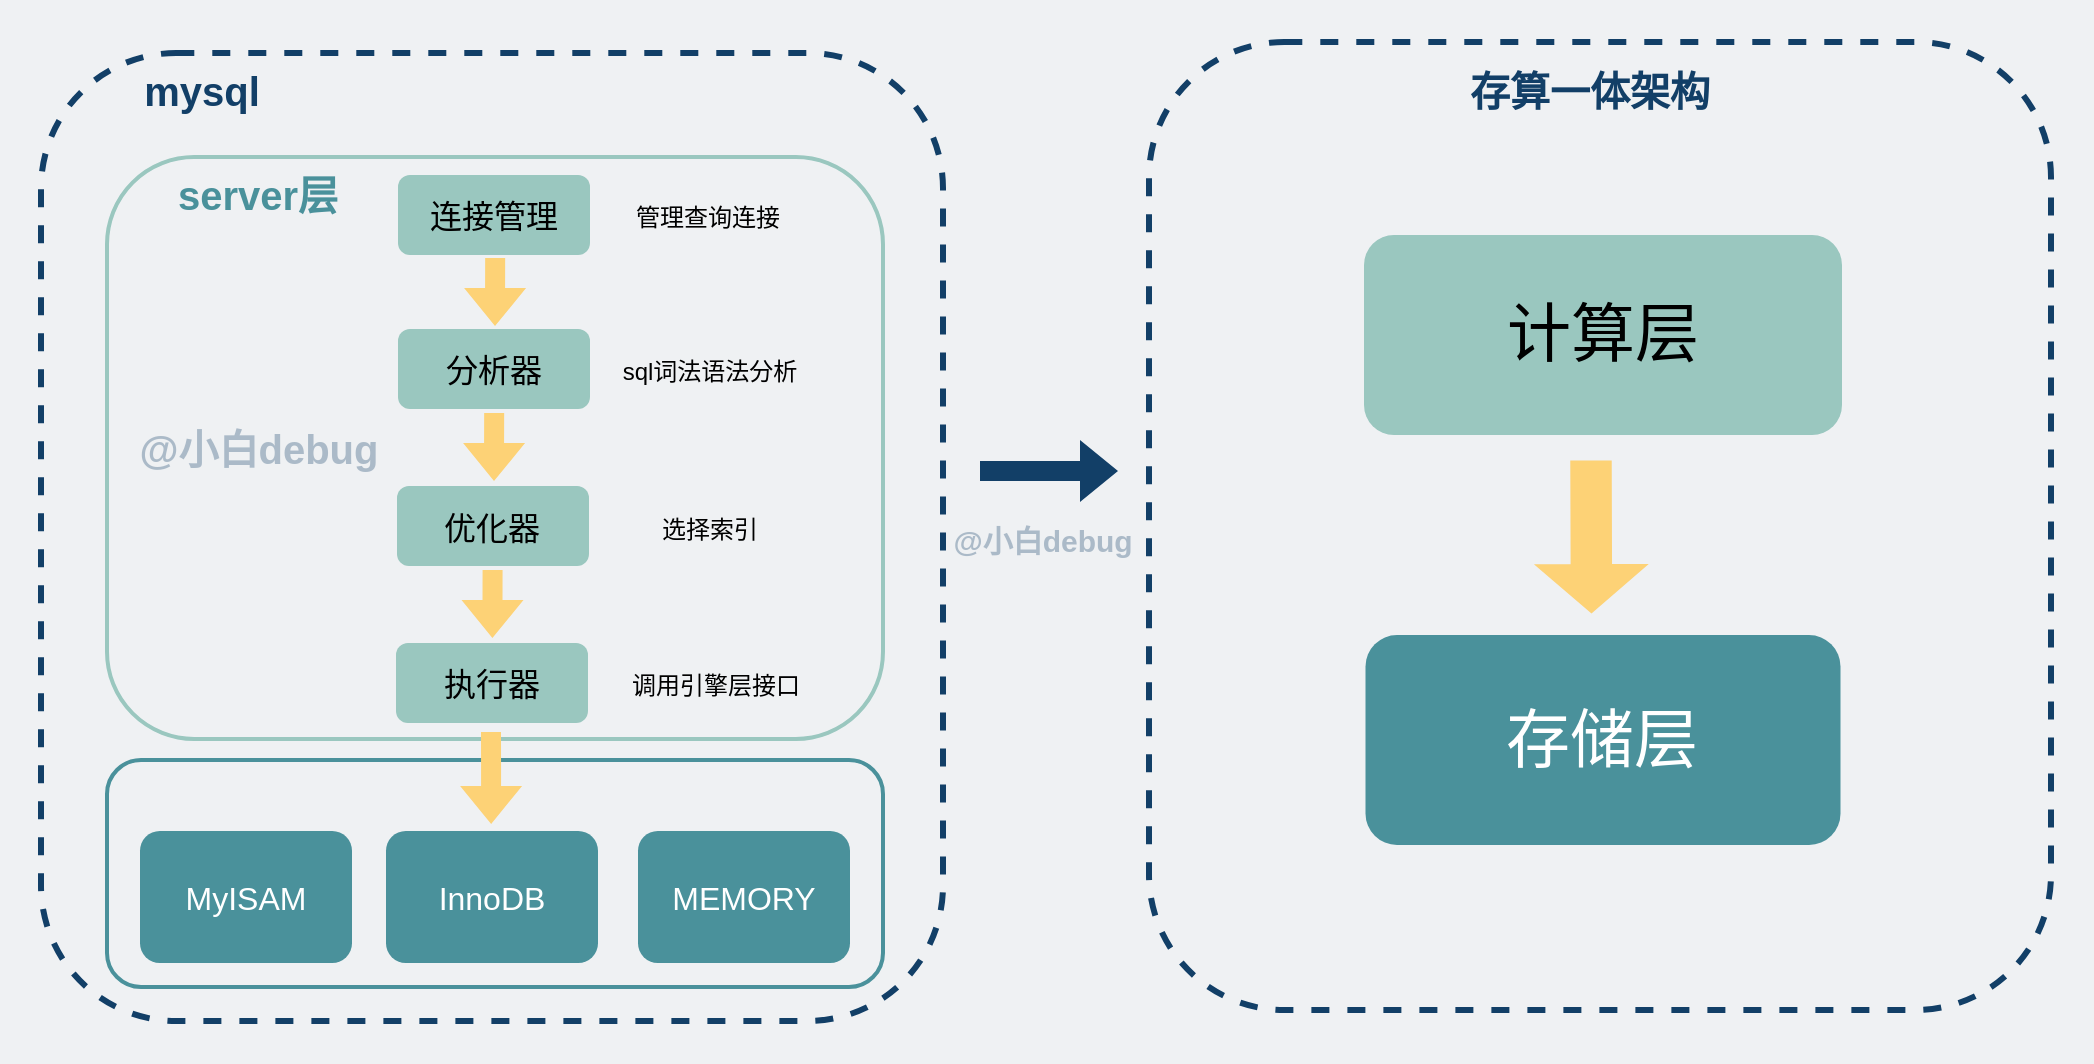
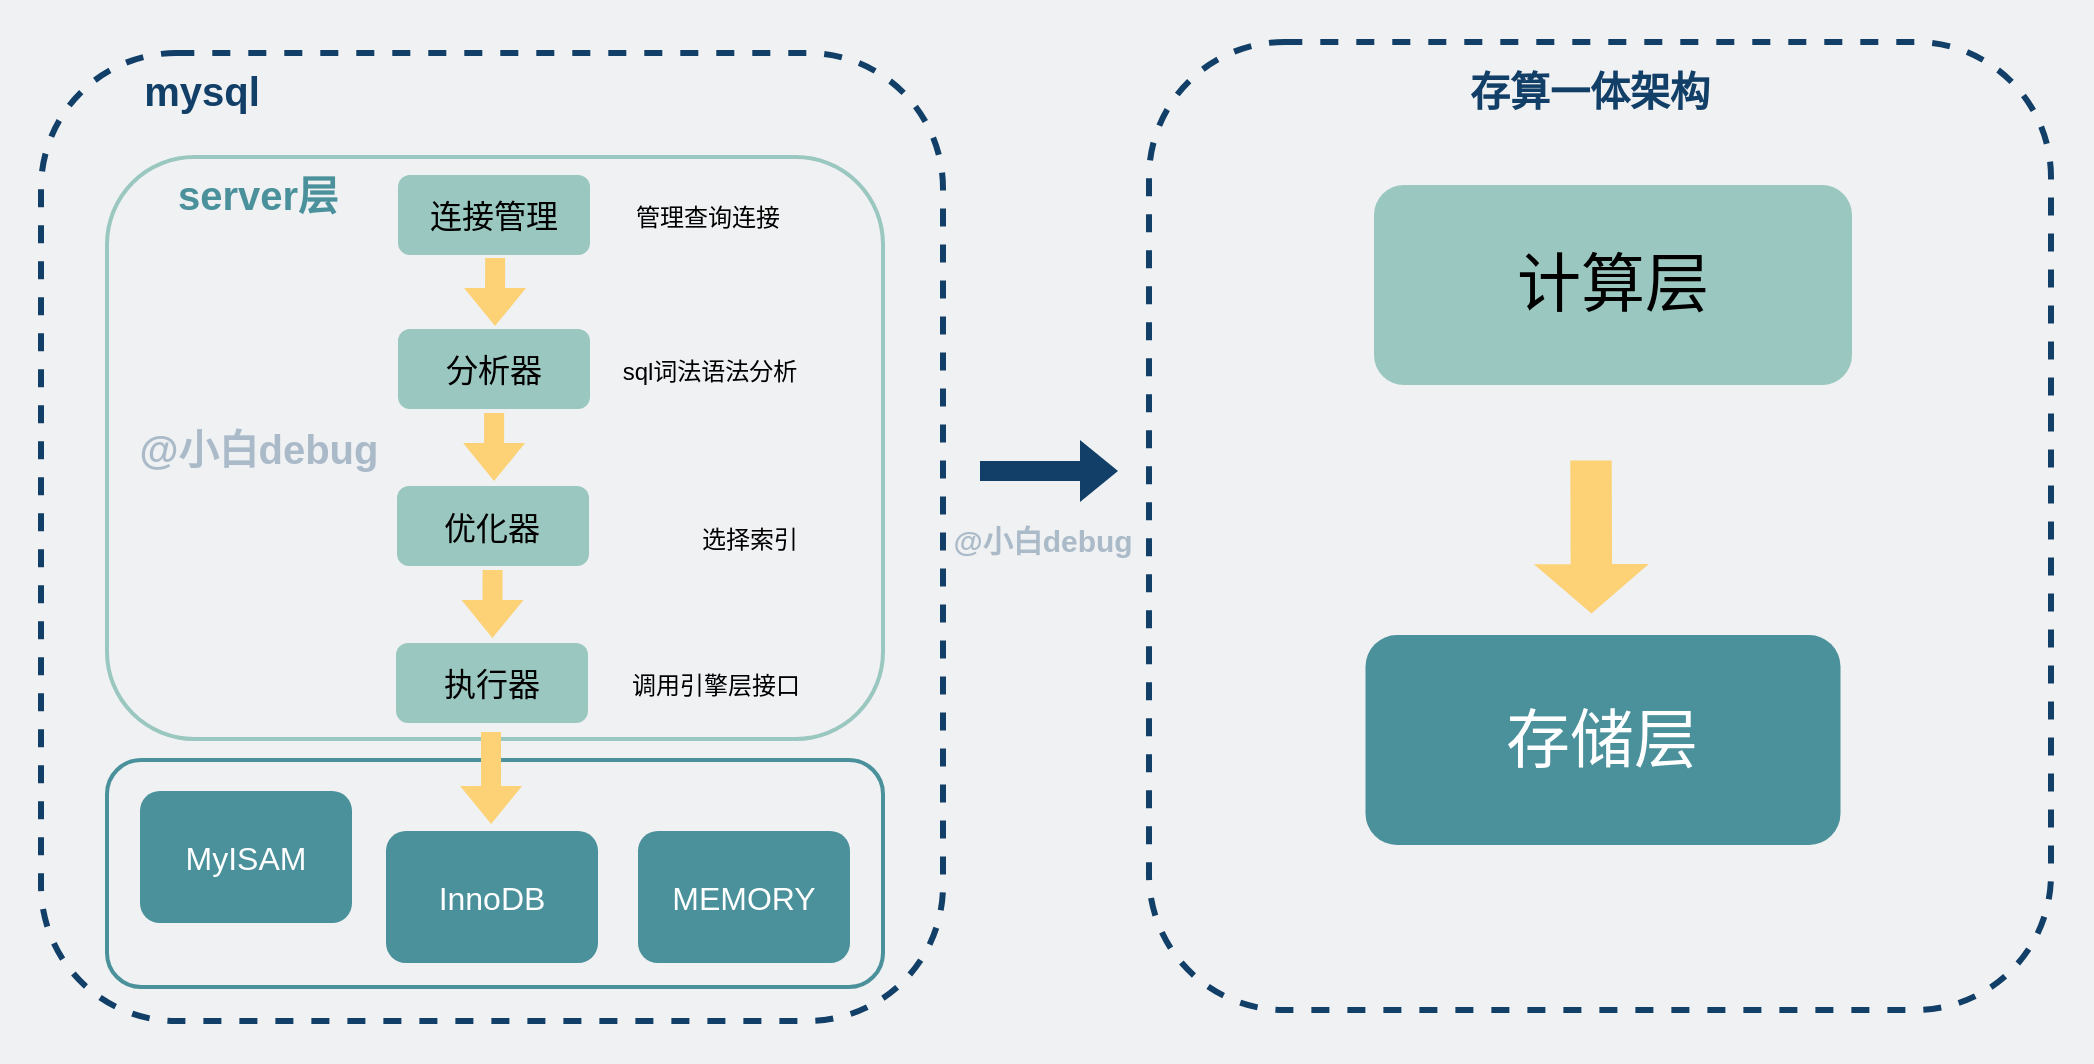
  <mxCell id="0" />
  <mxCell id="1" parent="0" />
  <mxCell id="2" value="" style="rounded=1;whiteSpace=wrap;html=1;fillColor=none;strokeWidth=3;dashed=1;strokeColor=#123f67;" parent="1" vertex="1"><mxGeometry x="20" y="26" width="451" height="484" as="geometry" /></mxCell>
  <mxCell id="3" value="" style="rounded=1;whiteSpace=wrap;html=1;fillColor=none;strokeColor=#9AC7BF;strokeWidth=2;" parent="1" vertex="1"><mxGeometry x="53" y="78" width="388" height="291" as="geometry" /></mxCell>
  <mxCell id="4" value="&lt;font size=&quot;1&quot; color=&quot;#4a919b&quot;&gt;&lt;b style=&quot;font-size: 20px&quot;&gt;server层&lt;/b&gt;&lt;/font&gt;" style="text;html=1;strokeColor=none;fillColor=none;align=center;verticalAlign=middle;whiteSpace=wrap;rounded=0;" parent="1" vertex="1"><mxGeometry x="78" y="81" width="102" height="32" as="geometry" /></mxCell>
  <mxCell id="5" value="&lt;font style=&quot;font-size: 16px&quot; color=&quot;#000000&quot;&gt;连接管理&lt;/font&gt;" style="rounded=1;whiteSpace=wrap;html=1;fontSize=22;fontColor=#FFFFFF;fillColor=#9AC7BF;strokeColor=none;" parent="1" vertex="1"><mxGeometry x="198.5" y="87" width="96" height="40" as="geometry" /></mxCell>
  <mxCell id="6" value="&lt;font color=&quot;#000000&quot;&gt;&lt;span style=&quot;font-size: 16px&quot;&gt;分析器&lt;/span&gt;&lt;/font&gt;" style="rounded=1;whiteSpace=wrap;html=1;fontSize=22;fontColor=#FFFFFF;fillColor=#9AC7BF;strokeColor=none;" parent="1" vertex="1"><mxGeometry x="198.5" y="164" width="96" height="40" as="geometry" /></mxCell>
  <mxCell id="7" value="" style="shape=flexArrow;endArrow=classic;html=1;rounded=0;fontSize=16;fontColor=#000000;fillColor=#FDD276;strokeColor=none;" parent="1" edge="1"><mxGeometry width="50" height="50" relative="1" as="geometry"><mxPoint x="247.08" y="128" as="sourcePoint" /><mxPoint x="247" y="163" as="targetPoint" /></mxGeometry></mxCell>
  <mxCell id="8" value="&lt;font color=&quot;#000000&quot;&gt;&lt;span style=&quot;font-size: 16px&quot;&gt;执行器&lt;/span&gt;&lt;/font&gt;" style="rounded=1;whiteSpace=wrap;html=1;fontSize=22;fontColor=#FFFFFF;fillColor=#9AC7BF;strokeColor=none;" parent="1" vertex="1"><mxGeometry x="197.5" y="321" width="96" height="40" as="geometry" /></mxCell>
  <mxCell id="9" value="&lt;font style=&quot;font-size: 12px&quot;&gt;管理查询连接&lt;/font&gt;" style="text;html=1;strokeColor=none;fillColor=none;align=center;verticalAlign=middle;whiteSpace=wrap;rounded=0;fontSize=16;fontColor=#000000;" parent="1" vertex="1"><mxGeometry x="294.5" y="91.5" width="118" height="31" as="geometry" /></mxCell>
  <mxCell id="10" value="&lt;font style=&quot;font-size: 12px&quot;&gt;sql词法语法分析&lt;/font&gt;" style="text;html=1;strokeColor=none;fillColor=none;align=center;verticalAlign=middle;whiteSpace=wrap;rounded=0;fontSize=16;fontColor=#000000;" parent="1" vertex="1"><mxGeometry x="296" y="168.5" width="118" height="31" as="geometry" /></mxCell>
- <mxCell id="11" value="&lt;font style=&quot;font-size: 12px&quot;&gt;选择索引&lt;/font&gt;" style="text;html=1;strokeColor=none;fillColor=none;align=center;verticalAlign=middle;whiteSpace=wrap;rounded=0;fontSize=16;fontColor=#000000;" parent="1" vertex="1"><mxGeometry x="296" y="247" width="118" height="31" as="geometry" /></mxCell>
+ <mxCell id="11" value="&lt;font style=&quot;font-size: 12px&quot;&gt;选择索引&lt;/font&gt;" style="text;html=1;strokeColor=none;fillColor=none;align=center;verticalAlign=middle;whiteSpace=wrap;rounded=0;fontSize=16;fontColor=#000000;" parent="1" vertex="1"><mxGeometry x="316" y="252" width="118" height="31" as="geometry" /></mxCell>
  <mxCell id="12" value="&lt;font style=&quot;font-size: 12px&quot;&gt;调用引擎层接口&lt;/font&gt;" style="text;html=1;strokeColor=none;fillColor=none;align=center;verticalAlign=middle;whiteSpace=wrap;rounded=0;fontSize=16;fontColor=#000000;" parent="1" vertex="1"><mxGeometry x="298.5" y="325.5" width="118" height="31" as="geometry" /></mxCell>
  <mxCell id="13" value="" style="rounded=1;whiteSpace=wrap;html=1;fillColor=none;strokeColor=#4A919B;strokeWidth=2;" parent="1" vertex="1"><mxGeometry x="53" y="379.5" width="388" height="113.5" as="geometry" /></mxCell>
  <mxCell id="14" value="&lt;font&gt;&lt;span style=&quot;font-size: 16px&quot;&gt;MEMORY&lt;/span&gt;&lt;/font&gt;" style="rounded=1;whiteSpace=wrap;html=1;fontSize=22;fontColor=#FFFFFF;fillColor=#4A919B;strokeColor=none;" parent="1" vertex="1"><mxGeometry x="318.5" y="415" width="106" height="66" as="geometry" /></mxCell>
  <mxCell id="15" value="&lt;font&gt;&lt;span style=&quot;font-size: 16px&quot;&gt;InnoDB&lt;/span&gt;&lt;/font&gt;" style="rounded=1;whiteSpace=wrap;html=1;fontSize=22;fontColor=#FFFFFF;fillColor=#4A919B;strokeColor=none;" parent="1" vertex="1"><mxGeometry x="192.5" y="415" width="106" height="66" as="geometry" /></mxCell>
- <mxCell id="16" value="&lt;font&gt;&lt;span style=&quot;font-size: 16px&quot;&gt;MyISAM&lt;/span&gt;&lt;/font&gt;" style="rounded=1;whiteSpace=wrap;html=1;fontSize=22;fontColor=#FFFFFF;fillColor=#4A919B;strokeColor=none;" parent="1" vertex="1"><mxGeometry x="69.5" y="415" width="106" height="66" as="geometry" /></mxCell>
+ <mxCell id="16" value="&lt;font&gt;&lt;span style=&quot;font-size: 16px&quot;&gt;MyISAM&lt;/span&gt;&lt;/font&gt;" style="rounded=1;whiteSpace=wrap;html=1;fontSize=22;fontColor=#FFFFFF;fillColor=#4A919B;strokeColor=none;" parent="1" vertex="1"><mxGeometry x="69.5" y="395" width="106" height="66" as="geometry" /></mxCell>
  <mxCell id="17" value="" style="shape=flexArrow;endArrow=classic;html=1;rounded=0;fontSize=16;fontColor=#000000;fillColor=#FDD276;strokeColor=none;" parent="1" edge="1"><mxGeometry width="50" height="50" relative="1" as="geometry"><mxPoint x="245" y="365" as="sourcePoint" /><mxPoint x="245.08" y="412" as="targetPoint" /></mxGeometry></mxCell>
  <mxCell id="18" value="&lt;font color=&quot;#000000&quot;&gt;&lt;span style=&quot;font-size: 16px&quot;&gt;优化器&lt;/span&gt;&lt;/font&gt;" style="rounded=1;whiteSpace=wrap;html=1;fontSize=22;fontColor=#FFFFFF;fillColor=#9AC7BF;strokeColor=none;" parent="1" vertex="1"><mxGeometry x="198" y="242.5" width="96" height="40" as="geometry" /></mxCell>
  <mxCell id="19" value="" style="shape=flexArrow;endArrow=classic;html=1;rounded=0;fontSize=16;fontColor=#000000;fillColor=#FDD276;strokeColor=none;" parent="1" edge="1"><mxGeometry width="50" height="50" relative="1" as="geometry"><mxPoint x="246.58" y="205.5" as="sourcePoint" /><mxPoint x="246.5" y="240.5" as="targetPoint" /></mxGeometry></mxCell>
  <mxCell id="20" value="" style="shape=flexArrow;endArrow=classic;html=1;rounded=0;fontSize=16;fontColor=#000000;fillColor=#FDD276;strokeColor=none;" parent="1" edge="1"><mxGeometry width="50" height="50" relative="1" as="geometry"><mxPoint x="245.79" y="284" as="sourcePoint" /><mxPoint x="245.71" y="319" as="targetPoint" /></mxGeometry></mxCell>
  <mxCell id="21" value="&lt;font size=&quot;1&quot;&gt;&lt;b style=&quot;font-size: 20px;&quot;&gt;&lt;font color=&quot;#123f67&quot;&gt;mysql&lt;/font&gt;&lt;br&gt;&lt;/b&gt;&lt;/font&gt;" style="text;html=1;strokeColor=none;fillColor=none;align=center;verticalAlign=middle;whiteSpace=wrap;rounded=0;" parent="1" vertex="1"><mxGeometry x="50" y="29" width="102" height="32" as="geometry" /></mxCell>
  <mxCell id="22" value="&lt;font size=&quot;1&quot;&gt;&lt;b style=&quot;font-size: 20px;&quot;&gt;&lt;font color=&quot;#123f67&quot;&gt;@小白debug&lt;/font&gt;&lt;br&gt;&lt;/b&gt;&lt;/font&gt;" style="text;html=1;strokeColor=none;fillColor=none;align=center;verticalAlign=middle;whiteSpace=wrap;rounded=0;opacity=30;textOpacity=30;" vertex="1" parent="1"><mxGeometry x="56.5" y="207.5" width="145" height="32" as="geometry" /></mxCell>
  <mxCell id="23" value="" style="rounded=1;whiteSpace=wrap;html=1;fillColor=none;strokeWidth=3;dashed=1;strokeColor=#123f67;" vertex="1" parent="1"><mxGeometry x="574" y="20.5" width="451" height="484" as="geometry" /></mxCell>
  <mxCell id="24" value="&lt;font style=&quot;font-size: 32px;&quot;&gt;存储层&lt;/font&gt;" style="rounded=1;whiteSpace=wrap;html=1;fontSize=22;fontColor=#FFFFFF;fillColor=#4A919B;strokeColor=none;" vertex="1" parent="1"><mxGeometry x="682.25" y="317" width="237.5" height="105" as="geometry" /></mxCell>
  <mxCell id="25" value="" style="shape=flexArrow;endArrow=classic;html=1;rounded=0;fontSize=16;fontColor=#000000;fillColor=#FDD276;strokeColor=none;endWidth=35.714;endSize=7.886;width=20.714;" edge="1" parent="1"><mxGeometry width="50" height="50" relative="1" as="geometry"><mxPoint x="795" y="229.25" as="sourcePoint" /><mxPoint x="795.24" y="306.75" as="targetPoint" /></mxGeometry></mxCell>
  <mxCell id="26" value="&lt;font size=&quot;1&quot;&gt;&lt;b style=&quot;font-size: 20px;&quot;&gt;&lt;font color=&quot;#123f67&quot;&gt;存算一体架构&lt;/font&gt;&lt;br&gt;&lt;/b&gt;&lt;/font&gt;" style="text;html=1;strokeColor=none;fillColor=none;align=center;verticalAlign=middle;whiteSpace=wrap;rounded=0;" vertex="1" parent="1"><mxGeometry x="708" y="29" width="174" height="32" as="geometry" /></mxCell>
  <mxCell id="27" value="&lt;font size=&quot;1&quot;&gt;&lt;b style=&quot;&quot;&gt;&lt;font style=&quot;font-size: 15px;&quot; color=&quot;#123f67&quot;&gt;@小白debug&lt;/font&gt;&lt;br&gt;&lt;/b&gt;&lt;/font&gt;" style="text;html=1;strokeColor=none;fillColor=none;align=center;verticalAlign=middle;whiteSpace=wrap;rounded=0;opacity=30;textOpacity=30;" vertex="1" parent="1"><mxGeometry x="449" y="254" width="145" height="32" as="geometry" /></mxCell>
  <mxCell id="28" value="" style="shape=flexArrow;endArrow=classic;html=1;rounded=0;strokeColor=none;fillColor=#123F67;" edge="1" parent="1"><mxGeometry width="50" height="50" relative="1" as="geometry"><mxPoint x="489" y="235" as="sourcePoint" /><mxPoint x="559" y="235" as="targetPoint" /></mxGeometry></mxCell>
- <mxCell id="29" value="&lt;font style=&quot;font-size: 32px;&quot; color=&quot;#000000&quot;&gt;计算层&lt;/font&gt;" style="rounded=1;whiteSpace=wrap;html=1;fontSize=22;fontColor=#FFFFFF;fillColor=#9AC7BF;strokeColor=none;" vertex="1" parent="1"><mxGeometry x="681.5" y="117" width="239" height="100" as="geometry" /></mxCell>
+ <mxCell id="29" value="&lt;font style=&quot;font-size: 32px;&quot; color=&quot;#000000&quot;&gt;计算层&lt;/font&gt;" style="rounded=1;whiteSpace=wrap;html=1;fontSize=22;fontColor=#FFFFFF;fillColor=#9AC7BF;strokeColor=none;" vertex="1" parent="1"><mxGeometry x="686.5" y="92" width="239" height="100" as="geometry" /></mxCell>
